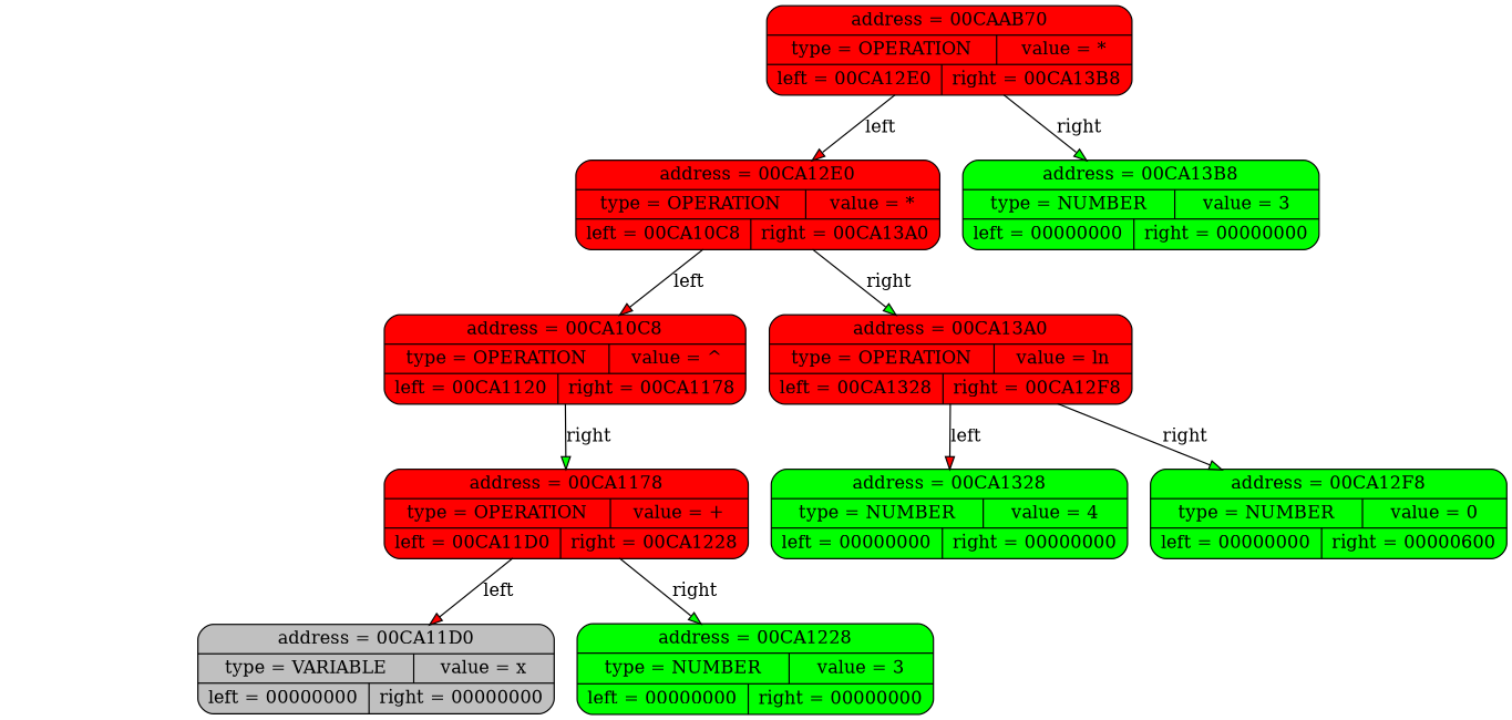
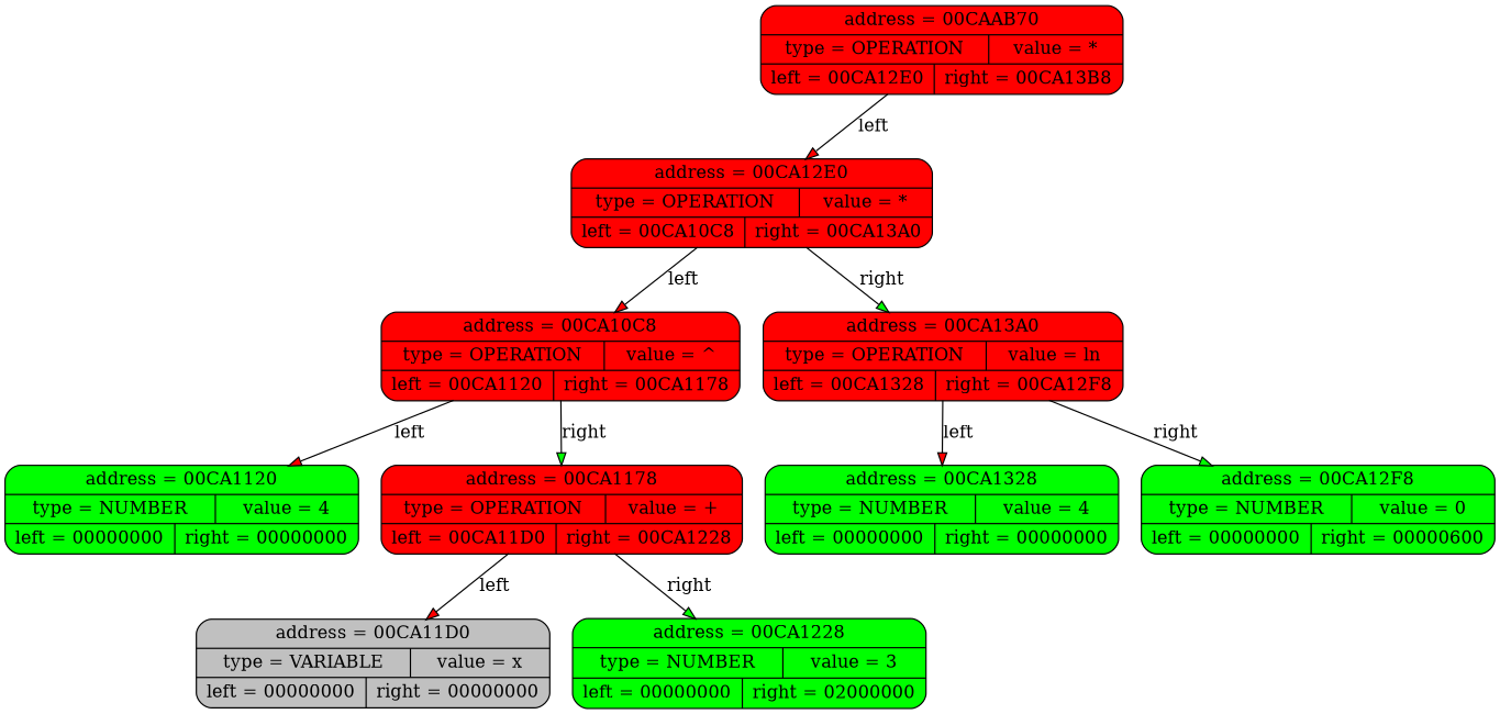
  digraph {
    node [fillcolor=red shape=Mrecord style=filled]
    edge [fillcolor=red]
    n1 [label=" { address = 00CAAB70 | { type = OPERATION | value = * } | { left = 00CA12E0 | right = 00CA13B8 } } "]
    n2 [label=" { address = 00CA12E0 | { type = OPERATION | value = * } | { left = 00CA10C8 | right = 00CA13A0 } } "]
-   n3 [fillcolor=green label=" { address = 00CA13B8 | { type = NUMBER | value = 3 } | { left = 00000000 | right = 00000000 } } "]
    n4 [label=" { address = 00CA10C8 | { type = OPERATION | value = ^ } | { left = 00CA1120 | right = 00CA1178 } } "]
    n5 [label=" { address = 00CA13A0 | { type = OPERATION | value = ln } | { left = 00CA1328 | right = 00CA12F8 } } "]
+   n6 [fillcolor=green label=" { address = 00CA1120 | { type = NUMBER | value = 4 } | { left = 00000000 | right = 00000000 } } "]
    n7 [label=" { address = 00CA1178 | { type = OPERATION | value = + } | { left = 00CA11D0 | right = 00CA1228 } } "]
    n8 [fillcolor=green label=" { address = 00CA1328 | { type = NUMBER | value = 4 } | { left = 00000000 | right = 00000000 } } "]
    n9 [fillcolor=green label=" { address = 00CA12F8 | { type = NUMBER | value = 0 } | { left = 00000000 | right = 00000600 } } "]
    n10 [fillcolor=grey label=" { address = 00CA11D0 | { type = VARIABLE | value = x } | { left = 00000000 | right = 00000000 } } "]
-   n11 [fillcolor=green label=" { address = 00CA1228 | { type = NUMBER | value = 3 } | { left = 00000000 | right = 00000000 } } "]
+   n11 [fillcolor=green label=" { address = 00CA1228 | { type = NUMBER | value = 3 } | { left = 00000000 | right = 02000000 } } "]
    n1 -> n2 [label=left]
-   n1 -> n3 [fillcolor=green label=right]
    n2 -> n4 [label=left]
    n2 -> n5 [fillcolor=green label=right]
+   n4 -> n6 [label=left]
    n4 -> n7 [fillcolor=green label=right]
    n5 -> n8 [label=left]
    n5 -> n9 [fillcolor=green label=right]
    n7 -> n10 [label=left]
    n7 -> n11 [fillcolor=green label=right]
  }
